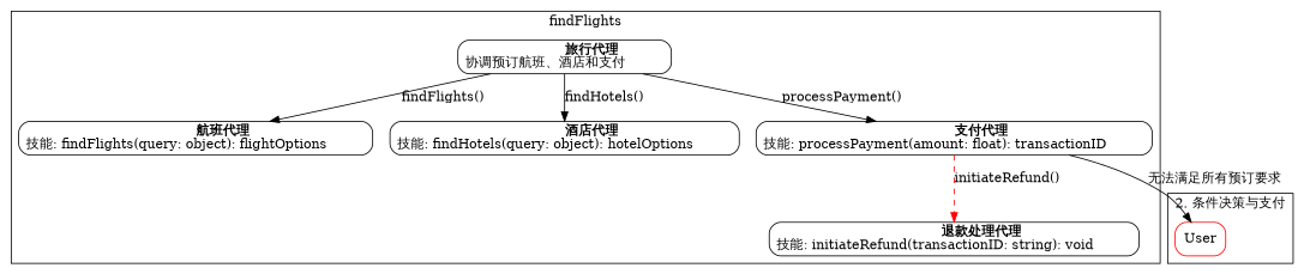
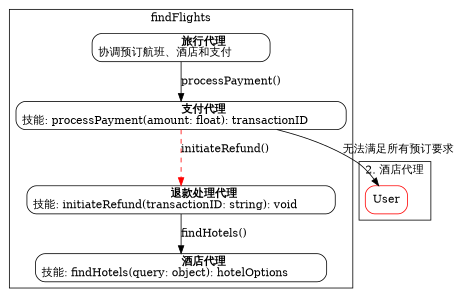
  digraph {
    rankdir=TB
    node [shape=box style=rounded]
    n1 [label=<             <b>旅行代理</b><br/>协调预订航班、酒店和支付         >]
-   n2 [label=<             <b>航班代理</b><br/>技能: findFlights(query: object): flightOptions         >]
    n3 [label=<             <b>酒店代理</b><br/>技能: findHotels(query: object): hotelOptions         >]
    n4 [label=<             <b>支付代理</b><br/>技能: processPayment(amount: float): transactionID         >]
    n5 [label=<             <b>退款处理代理</b><br/>技能: initiateRefund(transactionID: string): void         >]
    User [color=red]
    subgraph cluster_1 {
      label=findFlights
      n1
-     n2
      n3
      n4
      n5
    }
    subgraph cluster_2 {
      label="1. 并行查询"
    }
    subgraph cluster_3 {
-     label="2. 条件决策与支付"
+     label="2. 酒店代理"
      User
    }
-   n1 -> n2 [label="findFlights()"]
-   n1 -> n3 [label="findHotels()"]
+   n5 -> n3 [label="findHotels()"]
    n1 -> n4 [label="processPayment()"]
    n4 -> n5 [color=red label="initiateRefund()" style=dashed]
    n4 -> User [label="无法满足所有预订要求"]
  }
